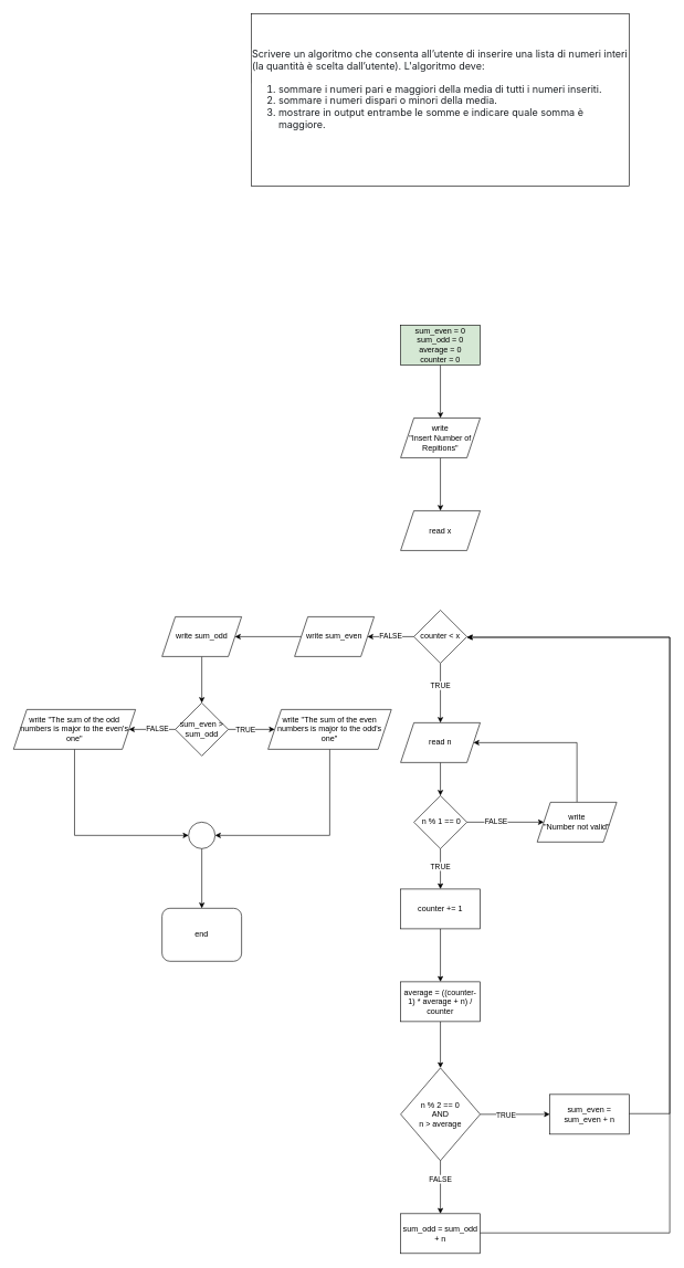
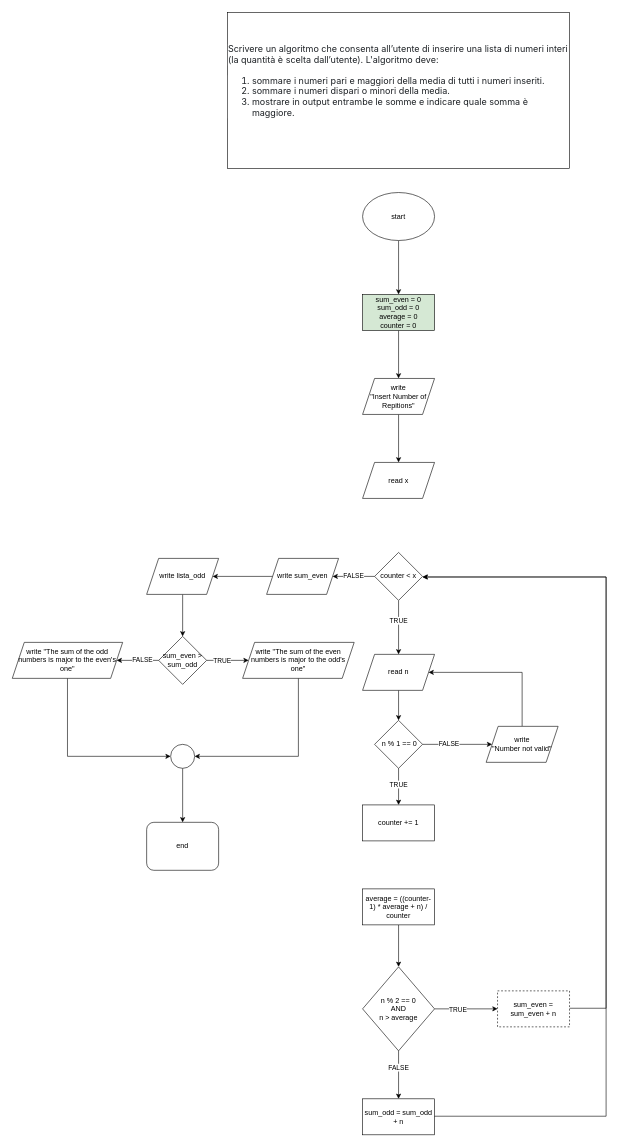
  <mxCell id="0" />
  <mxCell id="1" parent="0" />
  <mxCell id="2" value="&#10;&lt;p style=&quot;box-sizing: border-box; margin-top: 0px; margin-bottom: 1rem; color: rgb(29, 33, 37); font-family: -apple-system, BlinkMacSystemFont, &amp;quot;Segoe UI&amp;quot;, Roboto, &amp;quot;Helvetica Neue&amp;quot;, Arial, &amp;quot;Noto Sans&amp;quot;, &amp;quot;Liberation Sans&amp;quot;, sans-serif, &amp;quot;Apple Color Emoji&amp;quot;, &amp;quot;Segoe UI Emoji&amp;quot;, &amp;quot;Segoe UI Symbol&amp;quot;, &amp;quot;Noto Color Emoji&amp;quot;; font-size: 15px; font-style: normal; font-variant-ligatures: normal; font-variant-caps: normal; font-weight: 400; letter-spacing: normal; orphans: 2; text-align: left; text-indent: 0px; text-transform: none; widows: 2; word-spacing: 0px; -webkit-text-stroke-width: 0px; white-space: normal; background-color: rgb(255, 255, 255); text-decoration-thickness: initial; text-decoration-style: initial; text-decoration-color: initial;&quot;&gt;Scrivere un algoritmo che consenta all’utente di inserire una lista di numeri interi (la quantità è scelta dall’utente). L'algoritmo&amp;nbsp;deve:&lt;/p&gt;&lt;ol style=&quot;box-sizing: border-box; margin-top: 0px; margin-bottom: 1rem; color: rgb(29, 33, 37); font-family: -apple-system, BlinkMacSystemFont, &amp;quot;Segoe UI&amp;quot;, Roboto, &amp;quot;Helvetica Neue&amp;quot;, Arial, &amp;quot;Noto Sans&amp;quot;, &amp;quot;Liberation Sans&amp;quot;, sans-serif, &amp;quot;Apple Color Emoji&amp;quot;, &amp;quot;Segoe UI Emoji&amp;quot;, &amp;quot;Segoe UI Symbol&amp;quot;, &amp;quot;Noto Color Emoji&amp;quot;; font-size: 15px; font-style: normal; font-variant-ligatures: normal; font-variant-caps: normal; font-weight: 400; letter-spacing: normal; orphans: 2; text-align: left; text-indent: 0px; text-transform: none; widows: 2; word-spacing: 0px; -webkit-text-stroke-width: 0px; white-space: normal; background-color: rgb(255, 255, 255); text-decoration-thickness: initial; text-decoration-style: initial; text-decoration-color: initial;&quot;&gt;&lt;li style=&quot;box-sizing: border-box;&quot;&gt;sommare i numeri pari e maggiori della media di tutti i numeri inseriti.&lt;/li&gt;&lt;li style=&quot;box-sizing: border-box;&quot;&gt;sommare i numeri dispari o minori della media.&lt;/li&gt;&lt;li style=&quot;box-sizing: border-box;&quot;&gt;mostrare in output entrambe le somme e indicare quale somma è maggiore.&lt;/li&gt;&lt;/ol&gt;&#10;&#10;" style="rounded=0;whiteSpace=wrap;html=1;" parent="1" vertex="1"><mxGeometry x="379" y="20" width="570" height="260" as="geometry" /></mxCell>
+ <mxCell id="3" value="" style="edgeStyle=orthogonalEdgeStyle;rounded=0;orthogonalLoop=1;jettySize=auto;html=1;" parent="1" source="4" target="6" edge="1"><mxGeometry relative="1" as="geometry" /></mxCell>
+ <mxCell id="4" value="start" style="ellipse;whiteSpace=wrap;html=1;" parent="1" vertex="1"><mxGeometry x="604" y="320" width="120" height="80" as="geometry" /></mxCell>
  <mxCell id="5" value="" style="edgeStyle=orthogonalEdgeStyle;rounded=0;orthogonalLoop=1;jettySize=auto;html=1;" edge="1" parent="1" source="6" target="45"><mxGeometry relative="1" as="geometry" /></mxCell>
  <mxCell id="6" value="sum_even = 0&lt;div&gt;sum_odd = 0&lt;/div&gt;&lt;div&gt;average = 0&lt;/div&gt;&lt;div&gt;counter = 0&lt;/div&gt;" style="whiteSpace=wrap;html=1;fillColor=#d5e8d4;" parent="1" vertex="1"><mxGeometry x="604" y="490" width="120" height="60" as="geometry" /></mxCell>
  <mxCell id="7" value="read x" style="shape=parallelogram;perimeter=parallelogramPerimeter;whiteSpace=wrap;html=1;fixedSize=1;" parent="1" vertex="1"><mxGeometry x="604" y="770" width="120" height="60" as="geometry" /></mxCell>
  <mxCell id="8" value="" style="edgeStyle=orthogonalEdgeStyle;rounded=0;orthogonalLoop=1;jettySize=auto;html=1;" parent="1" source="12" target="14" edge="1"><mxGeometry relative="1" as="geometry" /></mxCell>
  <mxCell id="9" value="TRUE" style="edgeLabel;html=1;align=center;verticalAlign=middle;resizable=0;points=[];" parent="8" vertex="1" connectable="0"><mxGeometry x="-0.274" y="-1" relative="1" as="geometry"><mxPoint as="offset" /></mxGeometry></mxCell>
  <mxCell id="10" value="" style="edgeStyle=orthogonalEdgeStyle;rounded=0;orthogonalLoop=1;jettySize=auto;html=1;" parent="1" source="12" target="29" edge="1"><mxGeometry relative="1" as="geometry" /></mxCell>
  <mxCell id="11" value="FALSE" style="edgeLabel;html=1;align=center;verticalAlign=middle;resizable=0;points=[];" parent="10" vertex="1" connectable="0"><mxGeometry x="0.019" y="-2" relative="1" as="geometry"><mxPoint as="offset" /></mxGeometry></mxCell>
  <mxCell id="12" value="counter &amp;lt; x" style="rhombus;whiteSpace=wrap;html=1;" parent="1" vertex="1"><mxGeometry x="624" y="920" width="80" height="80" as="geometry" /></mxCell>
  <mxCell id="13" value="" style="edgeStyle=orthogonalEdgeStyle;rounded=0;orthogonalLoop=1;jettySize=auto;html=1;" edge="1" parent="1" source="14" target="50"><mxGeometry relative="1" as="geometry" /></mxCell>
  <mxCell id="14" value="read n" style="shape=parallelogram;perimeter=parallelogramPerimeter;whiteSpace=wrap;html=1;fixedSize=1;" parent="1" vertex="1"><mxGeometry x="604" y="1090" width="120" height="60" as="geometry" /></mxCell>
- <mxCell id="15" value="" style="edgeStyle=orthogonalEdgeStyle;rounded=0;orthogonalLoop=1;jettySize=auto;html=1;" parent="1" source="16" target="18" edge="1"><mxGeometry relative="1" as="geometry" /></mxCell>
  <mxCell id="16" value="counter += 1" style="whiteSpace=wrap;html=1;" parent="1" vertex="1"><mxGeometry x="604" y="1341" width="120" height="60" as="geometry" /></mxCell>
  <mxCell id="17" value="" style="edgeStyle=orthogonalEdgeStyle;rounded=0;orthogonalLoop=1;jettySize=auto;html=1;" parent="1" source="18" target="23" edge="1"><mxGeometry relative="1" as="geometry" /></mxCell>
  <mxCell id="18" value="average = ((counter-1) * average + n) / counter" style="whiteSpace=wrap;html=1;" parent="1" vertex="1"><mxGeometry x="604" y="1481" width="120" height="60" as="geometry" /></mxCell>
  <mxCell id="19" value="" style="edgeStyle=orthogonalEdgeStyle;rounded=0;orthogonalLoop=1;jettySize=auto;html=1;" parent="1" source="23" target="25" edge="1"><mxGeometry relative="1" as="geometry" /></mxCell>
  <mxCell id="20" value="TRUE" style="edgeLabel;html=1;align=center;verticalAlign=middle;resizable=0;points=[];" parent="19" vertex="1" connectable="0"><mxGeometry x="-0.276" y="-1" relative="1" as="geometry"><mxPoint as="offset" /></mxGeometry></mxCell>
  <mxCell id="21" value="" style="edgeStyle=orthogonalEdgeStyle;rounded=0;orthogonalLoop=1;jettySize=auto;html=1;" parent="1" source="23" target="27" edge="1"><mxGeometry relative="1" as="geometry" /></mxCell>
  <mxCell id="22" value="FALSE" style="edgeLabel;html=1;align=center;verticalAlign=middle;resizable=0;points=[];" parent="21" vertex="1" connectable="0"><mxGeometry x="-0.333" y="-1" relative="1" as="geometry"><mxPoint as="offset" /></mxGeometry></mxCell>
  <mxCell id="23" value="n % 2 == 0&lt;div&gt;AND&lt;/div&gt;&lt;div&gt;n &amp;gt; average&lt;/div&gt;" style="rhombus;whiteSpace=wrap;html=1;" parent="1" vertex="1"><mxGeometry x="604" y="1611" width="120" height="140" as="geometry" /></mxCell>
  <mxCell id="24" style="edgeStyle=orthogonalEdgeStyle;rounded=0;orthogonalLoop=1;jettySize=auto;html=1;exitX=1;exitY=0.5;exitDx=0;exitDy=0;entryX=1;entryY=0.5;entryDx=0;entryDy=0;" parent="1" source="25" edge="1"><mxGeometry relative="1" as="geometry"><Array as="points"><mxPoint x="949" y="1680" /><mxPoint x="1010" y="1680" /><mxPoint x="1010" y="961" /></Array><mxPoint x="704" y="961" as="targetPoint" /></mxGeometry></mxCell>
- <mxCell id="25" value="sum_even = sum_even + n" style="whiteSpace=wrap;html=1;" parent="1" vertex="1"><mxGeometry x="829" y="1651" width="120" height="60" as="geometry" /></mxCell>
+ <mxCell id="25" value="sum_even = sum_even + n" style="whiteSpace=wrap;html=1;dashed=1;" parent="1" vertex="1"><mxGeometry x="829" y="1651" width="120" height="60" as="geometry" /></mxCell>
  <mxCell id="26" style="edgeStyle=orthogonalEdgeStyle;rounded=0;orthogonalLoop=1;jettySize=auto;html=1;exitX=1;exitY=0.5;exitDx=0;exitDy=0;entryX=1;entryY=0.5;entryDx=0;entryDy=0;" parent="1" source="27" edge="1"><mxGeometry relative="1" as="geometry"><Array as="points"><mxPoint x="724" y="1860" /><mxPoint x="1010" y="1860" /><mxPoint x="1010" y="961" /></Array><mxPoint x="704" y="961" as="targetPoint" /></mxGeometry></mxCell>
  <mxCell id="27" value="sum_odd = sum_odd + n" style="whiteSpace=wrap;html=1;" parent="1" vertex="1"><mxGeometry x="604" y="1831" width="120" height="60" as="geometry" /></mxCell>
  <mxCell id="28" value="" style="edgeStyle=orthogonalEdgeStyle;rounded=0;orthogonalLoop=1;jettySize=auto;html=1;" parent="1" source="29" target="31" edge="1"><mxGeometry relative="1" as="geometry" /></mxCell>
  <mxCell id="29" value="write sum_even" style="shape=parallelogram;perimeter=parallelogramPerimeter;whiteSpace=wrap;html=1;fixedSize=1;" parent="1" vertex="1"><mxGeometry x="444" y="930" width="120" height="60" as="geometry" /></mxCell>
  <mxCell id="30" value="" style="edgeStyle=orthogonalEdgeStyle;rounded=0;orthogonalLoop=1;jettySize=auto;html=1;" parent="1" source="31" target="36" edge="1"><mxGeometry relative="1" as="geometry" /></mxCell>
- <mxCell id="31" value="write sum_odd" style="shape=parallelogram;perimeter=parallelogramPerimeter;whiteSpace=wrap;html=1;fixedSize=1;" parent="1" vertex="1"><mxGeometry x="244" y="930" width="120" height="60" as="geometry" /></mxCell>
+ <mxCell id="31" value="write lista_odd" style="shape=parallelogram;perimeter=parallelogramPerimeter;whiteSpace=wrap;html=1;fixedSize=1;" parent="1" vertex="1"><mxGeometry x="244" y="930" width="120" height="60" as="geometry" /></mxCell>
  <mxCell id="32" value="" style="edgeStyle=orthogonalEdgeStyle;rounded=0;orthogonalLoop=1;jettySize=auto;html=1;" parent="1" source="36" target="38" edge="1"><mxGeometry relative="1" as="geometry" /></mxCell>
  <mxCell id="33" value="TRUE" style="edgeLabel;html=1;align=center;verticalAlign=middle;resizable=0;points=[];" parent="32" vertex="1" connectable="0"><mxGeometry x="-0.295" relative="1" as="geometry"><mxPoint as="offset" /></mxGeometry></mxCell>
  <mxCell id="34" value="" style="edgeStyle=orthogonalEdgeStyle;rounded=0;orthogonalLoop=1;jettySize=auto;html=1;" parent="1" source="36" target="40" edge="1"><mxGeometry relative="1" as="geometry" /></mxCell>
  <mxCell id="35" value="FALSE" style="edgeLabel;html=1;align=center;verticalAlign=middle;resizable=0;points=[];" parent="34" vertex="1" connectable="0"><mxGeometry x="-0.2" y="-1" relative="1" as="geometry"><mxPoint as="offset" /></mxGeometry></mxCell>
  <mxCell id="36" value="sum_even &amp;gt; sum_odd" style="rhombus;whiteSpace=wrap;html=1;" parent="1" vertex="1"><mxGeometry x="264" y="1060" width="80" height="80" as="geometry" /></mxCell>
  <mxCell id="37" style="edgeStyle=orthogonalEdgeStyle;rounded=0;orthogonalLoop=1;jettySize=auto;html=1;exitX=0.5;exitY=1;exitDx=0;exitDy=0;entryX=1;entryY=0.5;entryDx=0;entryDy=0;" parent="1" source="38" target="42" edge="1"><mxGeometry relative="1" as="geometry" /></mxCell>
  <mxCell id="38" value="write &quot;The sum of the even numbers is major to the odd's one&quot;" style="shape=parallelogram;perimeter=parallelogramPerimeter;whiteSpace=wrap;html=1;fixedSize=1;" parent="1" vertex="1"><mxGeometry x="404" y="1070" width="186" height="60" as="geometry" /></mxCell>
  <mxCell id="39" style="edgeStyle=orthogonalEdgeStyle;rounded=0;orthogonalLoop=1;jettySize=auto;html=1;exitX=0.5;exitY=1;exitDx=0;exitDy=0;entryX=0;entryY=0.5;entryDx=0;entryDy=0;" parent="1" source="40" target="42" edge="1"><mxGeometry relative="1" as="geometry" /></mxCell>
  <mxCell id="40" value="write &quot;The sum of the odd numbers is major to the even's one&quot;" style="shape=parallelogram;perimeter=parallelogramPerimeter;whiteSpace=wrap;html=1;fixedSize=1;" parent="1" vertex="1"><mxGeometry x="20" y="1070" width="184" height="60" as="geometry" /></mxCell>
  <mxCell id="41" value="" style="edgeStyle=orthogonalEdgeStyle;rounded=0;orthogonalLoop=1;jettySize=auto;html=1;" parent="1" source="42" target="43" edge="1"><mxGeometry relative="1" as="geometry" /></mxCell>
  <mxCell id="42" value="" style="ellipse;whiteSpace=wrap;html=1;aspect=fixed;" parent="1" vertex="1"><mxGeometry x="284" y="1240" width="40" height="40" as="geometry" /></mxCell>
  <mxCell id="43" value="end" style="whiteSpace=wrap;html=1;rounded=1;" parent="1" vertex="1"><mxGeometry x="244" y="1370" width="120" height="80" as="geometry" /></mxCell>
  <mxCell id="44" value="" style="edgeStyle=orthogonalEdgeStyle;rounded=0;orthogonalLoop=1;jettySize=auto;html=1;" edge="1" parent="1" source="45" target="7"><mxGeometry relative="1" as="geometry" /></mxCell>
  <mxCell id="45" value="write&lt;div&gt;&quot;Insert Number of Repitions&quot;&lt;/div&gt;" style="shape=parallelogram;perimeter=parallelogramPerimeter;whiteSpace=wrap;html=1;fixedSize=1;" vertex="1" parent="1"><mxGeometry x="604" y="630" width="120" height="60" as="geometry" /></mxCell>
  <mxCell id="46" value="" style="edgeStyle=orthogonalEdgeStyle;rounded=0;orthogonalLoop=1;jettySize=auto;html=1;" edge="1" parent="1" source="50" target="16"><mxGeometry relative="1" as="geometry" /></mxCell>
  <mxCell id="47" value="TRUE" style="edgeLabel;html=1;align=center;verticalAlign=middle;resizable=0;points=[];" vertex="1" connectable="0" parent="46"><mxGeometry x="-0.147" y="-1" relative="1" as="geometry"><mxPoint as="offset" /></mxGeometry></mxCell>
  <mxCell id="48" value="" style="edgeStyle=orthogonalEdgeStyle;rounded=0;orthogonalLoop=1;jettySize=auto;html=1;" edge="1" parent="1" source="50" target="52"><mxGeometry relative="1" as="geometry" /></mxCell>
  <mxCell id="49" value="FALSE" style="edgeLabel;html=1;align=center;verticalAlign=middle;resizable=0;points=[];" vertex="1" connectable="0" parent="48"><mxGeometry x="-0.259" y="1" relative="1" as="geometry"><mxPoint as="offset" /></mxGeometry></mxCell>
  <mxCell id="50" value="&amp;nbsp;n % 1 == 0" style="rhombus;whiteSpace=wrap;html=1;" vertex="1" parent="1"><mxGeometry x="624" y="1200" width="80" height="80" as="geometry" /></mxCell>
  <mxCell id="51" style="edgeStyle=orthogonalEdgeStyle;rounded=0;orthogonalLoop=1;jettySize=auto;html=1;exitX=0.5;exitY=0;exitDx=0;exitDy=0;entryX=1;entryY=0.5;entryDx=0;entryDy=0;" edge="1" parent="1" source="52" target="14"><mxGeometry relative="1" as="geometry"><Array as="points"><mxPoint x="870" y="1120" /></Array></mxGeometry></mxCell>
  <mxCell id="52" value="write&lt;div&gt;&quot;Number not valid&quot;&lt;/div&gt;" style="shape=parallelogram;perimeter=parallelogramPerimeter;whiteSpace=wrap;html=1;fixedSize=1;" vertex="1" parent="1"><mxGeometry x="810" y="1210" width="120" height="60" as="geometry" /></mxCell>
